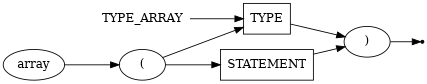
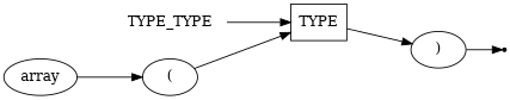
  digraph {
    rankdir=LR
    node [shape=oval]
-   n1 [label=TYPE_ARRAY shape=plaintext]
+   n1 [label=TYPE_TYPE shape=plaintext]
    n2 [label=TYPE shape=box]
    n3 [label=array]
    n4 [label="("]
-   n5 [label=STATEMENT shape=box]
    n6 [label=")"]
    end [shape=point]
    n1 -> n2
    n2 -> n6
    n3 -> n4
    n4 -> n2
-   n4 -> n5
-   n5 -> n6
    n6 -> end
  }
